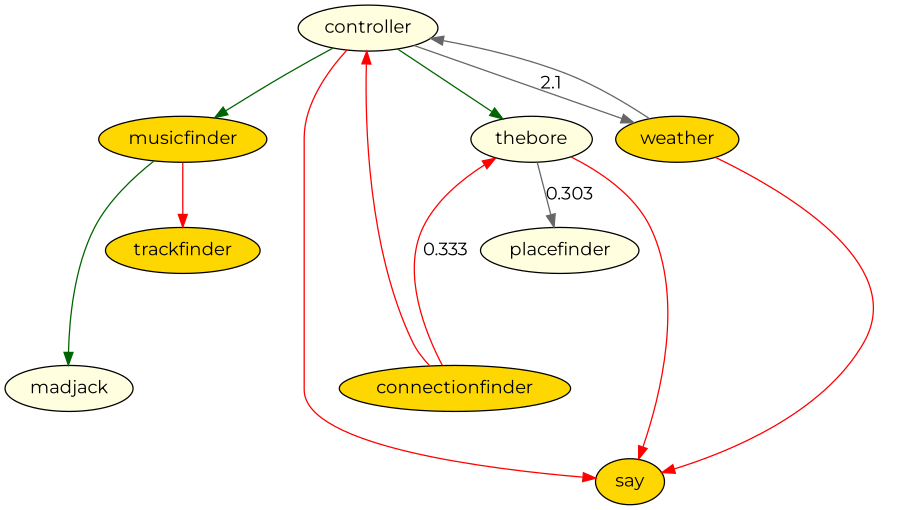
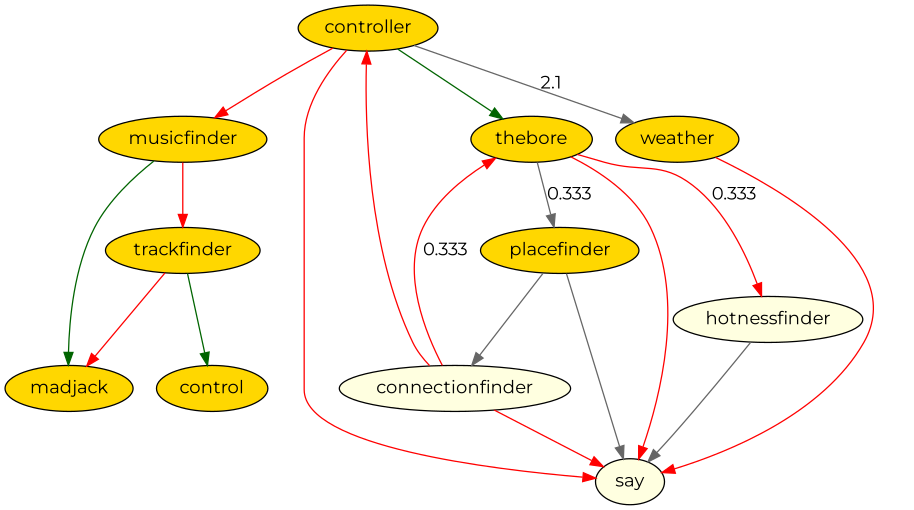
  digraph {
    fontname=Montserrat
    node [fillcolor=gold fontname=Montserrat style=filled]
    edge [color=red fontname=Montserrat]
-   controller [fillcolor=lightyellow]
+   controller
    musicfinder
-   thebore [fillcolor=lightyellow]
+   thebore
    weather
-   say
+   say [fillcolor=lightyellow]
    trackfinder
-   madjack [fillcolor=lightyellow]
-   placefinder [fillcolor=lightyellow]
-   connectionfinder
-   controller -> musicfinder [color=darkgreen]
+   madjack
+   hotnessfinder [fillcolor=lightyellow]
+   placefinder
+   control
+   connectionfinder [fillcolor=lightyellow]
+   controller -> musicfinder
    controller -> thebore [color=darkgreen]
    controller -> weather [color=gray40 label=2.1]
    controller -> say
    musicfinder -> trackfinder
    musicfinder -> madjack [color=darkgreen]
    thebore -> say
-   thebore -> placefinder [color=gray40 label=0.303]
-   weather -> controller [color=gray40]
+   thebore -> hotnessfinder [label=0.333]
+   thebore -> placefinder [color=gray40 label=0.333]
    weather -> say
+   trackfinder -> madjack
+   trackfinder -> control [color=darkgreen]
+   hotnessfinder -> say [color=gray40]
+   placefinder -> say [color=gray40]
+   placefinder -> connectionfinder [color=gray40]
    connectionfinder -> controller
    connectionfinder -> thebore [label=0.333]
+   connectionfinder -> say
  }
